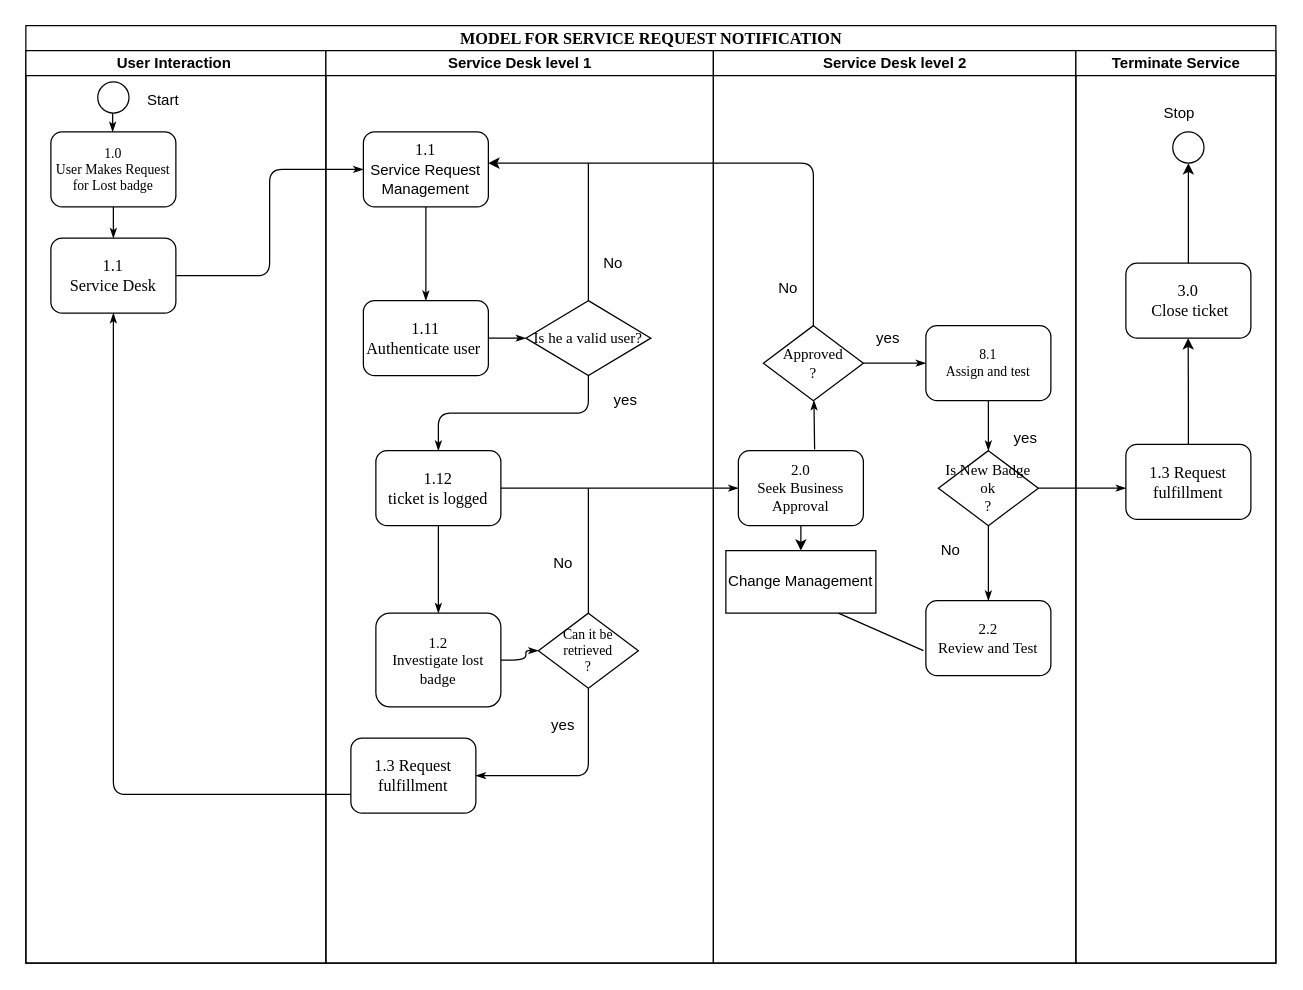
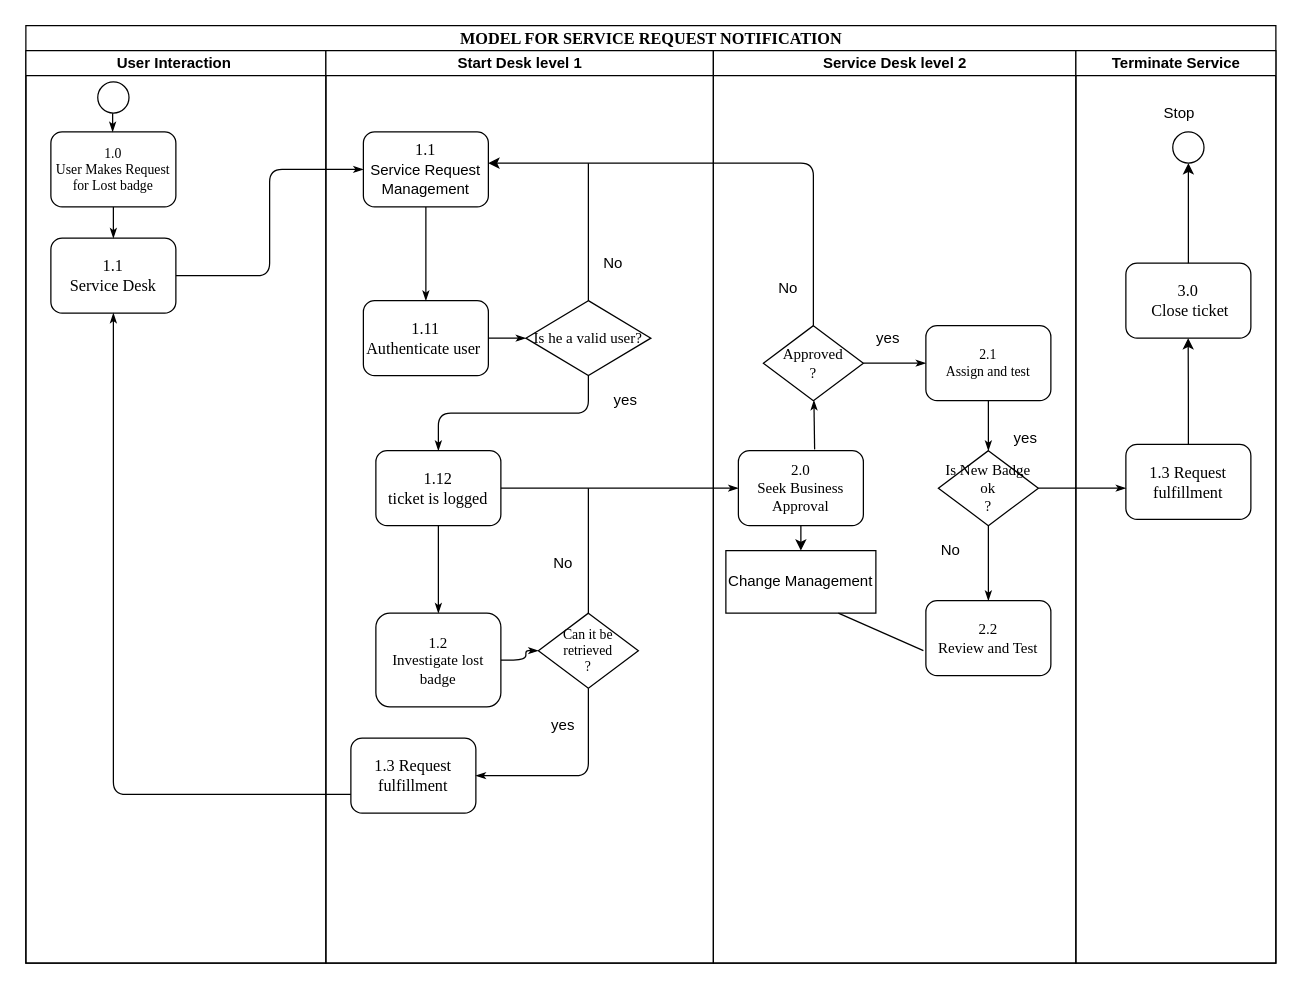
  <mxCell id="0" />
  <mxCell id="1" parent="0" />
  <mxCell id="2" value="&lt;font style=&quot;font-size: 13px&quot;&gt;MODEL FOR SERVICE REQUEST NOTIFICATION&lt;/font&gt;" style="swimlane;html=1;childLayout=stackLayout;startSize=20;rounded=0;shadow=0;labelBackgroundColor=none;strokeWidth=1;fontFamily=Verdana;fontSize=8;align=center;" parent="1" vertex="1"><mxGeometry x="20" y="20" width="1000" height="750" as="geometry" /></mxCell>
  <mxCell id="3" style="edgeStyle=orthogonalEdgeStyle;rounded=1;html=1;labelBackgroundColor=none;startArrow=none;startFill=0;startSize=5;endArrow=classicThin;endFill=1;endSize=5;jettySize=auto;orthogonalLoop=1;strokeWidth=1;fontFamily=Verdana;fontSize=8;exitX=1;exitY=0.5;exitDx=0;exitDy=0;entryX=0;entryY=0.5;entryDx=0;entryDy=0;" parent="2" source="11" target="13" edge="1"><mxGeometry relative="1" as="geometry" /></mxCell>
  <mxCell id="4" style="edgeStyle=orthogonalEdgeStyle;rounded=1;html=1;labelBackgroundColor=none;startArrow=none;startFill=0;startSize=5;endArrow=classicThin;endFill=1;endSize=5;jettySize=auto;orthogonalLoop=1;strokeWidth=1;fontFamily=Verdana;fontSize=8;exitX=0.5;exitY=1;exitDx=0;exitDy=0;" parent="2" source="17" edge="1"><mxGeometry relative="1" as="geometry"><mxPoint x="330" y="340" as="targetPoint" /><Array as="points"><mxPoint x="450" y="310" /><mxPoint x="330" y="310" /></Array></mxGeometry></mxCell>
  <mxCell id="5" style="rounded=1;html=1;labelBackgroundColor=none;startArrow=none;startFill=0;startSize=5;endArrow=classicThin;endFill=1;endSize=5;jettySize=auto;orthogonalLoop=1;strokeWidth=1;fontFamily=Verdana;fontSize=8;entryX=0;entryY=0.5;entryDx=0;entryDy=0;exitX=1;exitY=0.5;exitDx=0;exitDy=0;" parent="2" source="16" target="30" edge="1"><mxGeometry relative="1" as="geometry" /></mxCell>
  <mxCell id="6" value="User Interaction&amp;nbsp;" style="swimlane;html=1;startSize=20;" parent="2" vertex="1"><mxGeometry y="20" width="240" height="730" as="geometry" /></mxCell>
  <mxCell id="7" value="&lt;font style=&quot;font-size: 11px&quot;&gt;1.0&lt;br&gt;User Makes Request for Lost badge&lt;/font&gt;" style="rounded=1;whiteSpace=wrap;html=1;shadow=0;labelBackgroundColor=none;strokeWidth=1;fontFamily=Verdana;fontSize=8;align=center;" parent="6" vertex="1"><mxGeometry x="20" y="65" width="100" height="60" as="geometry" /></mxCell>
  <mxCell id="8" value="" style="ellipse;whiteSpace=wrap;html=1;aspect=fixed;" vertex="1" parent="6"><mxGeometry x="57.5" y="25" width="25" height="25" as="geometry" /></mxCell>
- <mxCell id="9" value="Start" style="text;html=1;strokeColor=none;fillColor=none;align=center;verticalAlign=middle;whiteSpace=wrap;rounded=0;" vertex="1" parent="6"><mxGeometry x="90" y="30" width="40" height="20" as="geometry" /></mxCell>
  <mxCell id="10" style="edgeStyle=orthogonalEdgeStyle;rounded=1;html=1;labelBackgroundColor=none;startArrow=none;startFill=0;startSize=5;endArrow=classicThin;endFill=1;endSize=5;jettySize=auto;orthogonalLoop=1;strokeWidth=1;fontFamily=Verdana;fontSize=8" edge="1" parent="6"><mxGeometry relative="1" as="geometry"><mxPoint x="69.41" y="50" as="sourcePoint" /><mxPoint x="69.41" y="65" as="targetPoint" /></mxGeometry></mxCell>
  <mxCell id="11" value="&lt;font style=&quot;font-size: 13px&quot;&gt;1.1&lt;br&gt;Service Desk&lt;/font&gt;" style="rounded=1;whiteSpace=wrap;html=1;shadow=0;labelBackgroundColor=none;strokeWidth=1;fontFamily=Verdana;fontSize=8;align=center;" vertex="1" parent="6"><mxGeometry x="20" y="150" width="100" height="60" as="geometry" /></mxCell>
- <mxCell id="12" value="Service Desk level 1" style="swimlane;html=1;startSize=20;" parent="2" vertex="1"><mxGeometry x="240" y="20" width="310" height="730" as="geometry" /></mxCell>
+ <mxCell id="12" value="Start Desk level 1" style="swimlane;html=1;startSize=20;" parent="2" vertex="1"><mxGeometry x="240" y="20" width="310" height="730" as="geometry" /></mxCell>
  <mxCell id="13" value="&lt;font style=&quot;font-size: 13px&quot;&gt;1.1&lt;br&gt;&lt;span style=&quot;font-family: &amp;#34;helvetica&amp;#34; ; font-size: 12px&quot;&gt;Service Request Management&lt;/span&gt;&lt;br&gt;&lt;/font&gt;" style="rounded=1;whiteSpace=wrap;html=1;shadow=0;labelBackgroundColor=none;strokeWidth=1;fontFamily=Verdana;fontSize=8;align=center;" parent="12" vertex="1"><mxGeometry x="30" y="65" width="100" height="60" as="geometry" /></mxCell>
  <mxCell id="14" value="&lt;font style=&quot;font-size: 13px&quot;&gt;1.11&lt;br&gt;Authenticate user&amp;nbsp;&lt;br&gt;&lt;/font&gt;" style="rounded=1;whiteSpace=wrap;html=1;shadow=0;labelBackgroundColor=none;strokeWidth=1;fontFamily=Verdana;fontSize=8;align=center;" parent="12" vertex="1"><mxGeometry x="30" y="200" width="100" height="60" as="geometry" /></mxCell>
  <mxCell id="15" style="rounded=1;html=1;labelBackgroundColor=none;startArrow=none;startFill=0;startSize=5;endArrow=classicThin;endFill=1;endSize=5;jettySize=auto;orthogonalLoop=1;strokeWidth=1;fontFamily=Verdana;fontSize=8" parent="12" source="13" target="14" edge="1"><mxGeometry relative="1" as="geometry" /></mxCell>
  <mxCell id="16" value="&lt;span style=&quot;font-size: 13px&quot;&gt;1.12&lt;/span&gt;&lt;br style=&quot;font-size: 13px&quot;&gt;&lt;span style=&quot;font-size: 13px&quot;&gt;ticket is logged&lt;/span&gt;" style="rounded=1;whiteSpace=wrap;html=1;shadow=0;labelBackgroundColor=none;strokeWidth=1;fontFamily=Verdana;fontSize=8;align=center;" parent="12" vertex="1"><mxGeometry x="40" y="320" width="100" height="60" as="geometry" /></mxCell>
  <mxCell id="17" value="&lt;font style=&quot;font-size: 12px&quot;&gt;Is he a valid user?&lt;/font&gt;" style="rhombus;whiteSpace=wrap;html=1;rounded=0;shadow=0;labelBackgroundColor=none;strokeWidth=1;fontFamily=Verdana;fontSize=8;align=center;" vertex="1" parent="12"><mxGeometry x="160" y="200" width="100" height="60" as="geometry" /></mxCell>
  <mxCell id="18" style="edgeStyle=orthogonalEdgeStyle;rounded=1;html=1;labelBackgroundColor=none;startArrow=none;startFill=0;startSize=5;endArrow=classicThin;endFill=1;endSize=5;jettySize=auto;orthogonalLoop=1;strokeWidth=1;fontFamily=Verdana;fontSize=8;entryX=0;entryY=0.5;entryDx=0;entryDy=0;" parent="12" source="14" target="17" edge="1"><mxGeometry relative="1" as="geometry" /></mxCell>
  <mxCell id="19" value="yes" style="text;html=1;strokeColor=none;fillColor=none;align=center;verticalAlign=middle;whiteSpace=wrap;rounded=0;" vertex="1" parent="12"><mxGeometry x="220" y="270" width="40" height="20" as="geometry" /></mxCell>
  <mxCell id="20" value="No" style="text;html=1;strokeColor=none;fillColor=none;align=center;verticalAlign=middle;whiteSpace=wrap;rounded=0;" vertex="1" parent="12"><mxGeometry x="210" y="160" width="40" height="20" as="geometry" /></mxCell>
  <mxCell id="21" style="rounded=1;html=1;labelBackgroundColor=none;startArrow=none;startFill=0;startSize=5;endArrow=classicThin;endFill=1;endSize=5;jettySize=auto;orthogonalLoop=1;strokeWidth=1;fontFamily=Verdana;fontSize=8;exitX=0.5;exitY=1;exitDx=0;exitDy=0;entryX=0.5;entryY=0;entryDx=0;entryDy=0;" parent="12" source="16" target="22" edge="1"><mxGeometry relative="1" as="geometry"><Array as="points" /><mxPoint x="430" y="590" as="sourcePoint" /><mxPoint x="130" y="430" as="targetPoint" /></mxGeometry></mxCell>
  <mxCell id="22" value="&lt;font style=&quot;font-size: 12px&quot;&gt;1.2&lt;br&gt;Investigate lost badge&lt;/font&gt;" style="rounded=1;whiteSpace=wrap;html=1;shadow=0;labelBackgroundColor=none;strokeWidth=1;fontFamily=Verdana;fontSize=8;align=center;" parent="12" vertex="1"><mxGeometry x="40" y="450" width="100" height="75" as="geometry" /></mxCell>
  <mxCell id="23" value="&lt;font style=&quot;font-size: 11px&quot;&gt;Can it be retrieved&lt;br&gt;?&lt;/font&gt;" style="rhombus;whiteSpace=wrap;html=1;rounded=0;shadow=0;labelBackgroundColor=none;strokeWidth=1;fontFamily=Verdana;fontSize=8;align=center;" parent="12" vertex="1"><mxGeometry x="170" y="450" width="80" height="60" as="geometry" /></mxCell>
  <mxCell id="24" style="edgeStyle=orthogonalEdgeStyle;rounded=1;html=1;labelBackgroundColor=none;startArrow=none;startFill=0;startSize=5;endArrow=classicThin;endFill=1;endSize=5;jettySize=auto;orthogonalLoop=1;strokeWidth=1;fontFamily=Verdana;fontSize=8;entryX=0;entryY=0.5;entryDx=0;entryDy=0;" parent="12" source="22" target="23" edge="1"><mxGeometry relative="1" as="geometry" /></mxCell>
  <mxCell id="25" value="&lt;font style=&quot;font-size: 13px&quot;&gt;1.3 Request fulfillment&lt;/font&gt;" style="rounded=1;whiteSpace=wrap;html=1;shadow=0;labelBackgroundColor=none;strokeWidth=1;fontFamily=Verdana;fontSize=8;align=center;" parent="12" vertex="1"><mxGeometry x="20" y="550" width="100" height="60" as="geometry" /></mxCell>
  <mxCell id="26" style="edgeStyle=orthogonalEdgeStyle;rounded=1;html=1;labelBackgroundColor=none;startArrow=none;startFill=0;startSize=5;endArrow=classicThin;endFill=1;endSize=5;jettySize=auto;orthogonalLoop=1;strokeWidth=1;fontFamily=Verdana;fontSize=8;exitX=0.5;exitY=1;exitDx=0;exitDy=0;entryX=1;entryY=0.5;entryDx=0;entryDy=0;" parent="12" source="23" target="25" edge="1"><mxGeometry relative="1" as="geometry"><mxPoint x="70" y="600" as="sourcePoint" /><mxPoint x="-110" y="540" as="targetPoint" /><Array as="points"><mxPoint x="210" y="580" /></Array></mxGeometry></mxCell>
  <mxCell id="27" value="yes" style="text;html=1;strokeColor=none;fillColor=none;align=center;verticalAlign=middle;whiteSpace=wrap;rounded=0;" vertex="1" parent="12"><mxGeometry x="170" y="530" width="40" height="20" as="geometry" /></mxCell>
  <mxCell id="28" value="No" style="text;html=1;strokeColor=none;fillColor=none;align=center;verticalAlign=middle;whiteSpace=wrap;rounded=0;" vertex="1" parent="12"><mxGeometry x="170" y="400" width="40" height="20" as="geometry" /></mxCell>
  <mxCell id="29" value="Service Desk level 2" style="swimlane;html=1;startSize=20;" parent="2" vertex="1"><mxGeometry x="550" y="20" width="290" height="730" as="geometry" /></mxCell>
  <mxCell id="30" value="&lt;font style=&quot;font-size: 12px&quot;&gt;2.0&lt;br&gt;Seek Business&lt;br&gt;Approval&lt;/font&gt;" style="rounded=1;whiteSpace=wrap;html=1;shadow=0;labelBackgroundColor=none;strokeWidth=1;fontFamily=Verdana;fontSize=8;align=center;" parent="29" vertex="1"><mxGeometry x="20" y="320" width="100" height="60" as="geometry" /></mxCell>
  <mxCell id="31" value="&lt;font style=&quot;font-size: 12px&quot;&gt;&lt;font style=&quot;font-size: 12px&quot;&gt;Approved&lt;br&gt;&lt;/font&gt;?&lt;/font&gt;" style="rhombus;whiteSpace=wrap;html=1;rounded=0;shadow=0;labelBackgroundColor=none;strokeWidth=1;fontFamily=Verdana;fontSize=8;align=center;" parent="29" vertex="1"><mxGeometry x="40" y="220" width="80" height="60" as="geometry" /></mxCell>
  <mxCell id="32" style="rounded=1;html=1;labelBackgroundColor=none;startArrow=none;startFill=0;startSize=5;endArrow=classicThin;endFill=1;endSize=5;jettySize=auto;orthogonalLoop=1;strokeWidth=1;fontFamily=Verdana;fontSize=8;" parent="29" target="31" edge="1"><mxGeometry relative="1" as="geometry"><mxPoint x="81" y="319" as="sourcePoint" /></mxGeometry></mxCell>
  <mxCell id="33" value="Change Management" style="rounded=0;whiteSpace=wrap;html=1;" vertex="1" parent="29"><mxGeometry x="10" y="400" width="120" height="50" as="geometry" /></mxCell>
  <mxCell id="34" value="" style="endArrow=classic;html=1;entryX=0.5;entryY=0;entryDx=0;entryDy=0;" edge="1" parent="29" source="30" target="33"><mxGeometry width="50" height="50" relative="1" as="geometry"><mxPoint x="-110" y="410" as="sourcePoint" /><mxPoint x="-60" y="360" as="targetPoint" /></mxGeometry></mxCell>
  <mxCell id="35" value="yes" style="text;html=1;strokeColor=none;fillColor=none;align=center;verticalAlign=middle;whiteSpace=wrap;rounded=0;" vertex="1" parent="29"><mxGeometry x="120" y="220" width="40" height="20" as="geometry" /></mxCell>
  <mxCell id="36" value="No" style="text;html=1;strokeColor=none;fillColor=none;align=center;verticalAlign=middle;whiteSpace=wrap;rounded=0;" vertex="1" parent="29"><mxGeometry x="40" y="180" width="40" height="20" as="geometry" /></mxCell>
- <mxCell id="37" value="&lt;font style=&quot;font-size: 11px&quot;&gt;8.1&lt;br&gt;Assign and test&lt;/font&gt;" style="rounded=1;whiteSpace=wrap;html=1;shadow=0;labelBackgroundColor=none;strokeWidth=1;fontFamily=Verdana;fontSize=8;align=center;" parent="29" vertex="1"><mxGeometry x="170" y="220" width="100" height="60" as="geometry" /></mxCell>
+ <mxCell id="37" value="&lt;font style=&quot;font-size: 11px&quot;&gt;2.1&lt;br&gt;Assign and test&lt;/font&gt;" style="rounded=1;whiteSpace=wrap;html=1;shadow=0;labelBackgroundColor=none;strokeWidth=1;fontFamily=Verdana;fontSize=8;align=center;" parent="29" vertex="1"><mxGeometry x="170" y="220" width="100" height="60" as="geometry" /></mxCell>
  <mxCell id="38" style="edgeStyle=orthogonalEdgeStyle;rounded=1;html=1;labelBackgroundColor=none;startArrow=none;startFill=0;startSize=5;endArrow=classicThin;endFill=1;endSize=5;jettySize=auto;orthogonalLoop=1;strokeWidth=1;fontFamily=Verdana;fontSize=8" parent="29" source="31" target="37" edge="1"><mxGeometry relative="1" as="geometry" /></mxCell>
  <mxCell id="39" value="&lt;font style=&quot;font-size: 12px&quot;&gt;Is New Badge ok&lt;br&gt;?&lt;/font&gt;" style="rhombus;whiteSpace=wrap;html=1;rounded=0;shadow=0;labelBackgroundColor=none;strokeWidth=1;fontFamily=Verdana;fontSize=8;align=center;" parent="29" vertex="1"><mxGeometry x="180" y="320" width="80" height="60" as="geometry" /></mxCell>
  <mxCell id="40" style="edgeStyle=orthogonalEdgeStyle;rounded=1;html=1;labelBackgroundColor=none;startArrow=none;startFill=0;startSize=5;endArrow=classicThin;endFill=1;endSize=5;jettySize=auto;orthogonalLoop=1;strokeColor=#000000;strokeWidth=1;fontFamily=Verdana;fontSize=8;fontColor=#000000;" parent="29" source="37" target="39" edge="1"><mxGeometry relative="1" as="geometry" /></mxCell>
  <mxCell id="41" value="&lt;font style=&quot;font-size: 12px&quot;&gt;2.2&lt;br&gt;Review and Test&lt;/font&gt;" style="rounded=1;whiteSpace=wrap;html=1;shadow=0;labelBackgroundColor=none;strokeWidth=1;fontFamily=Verdana;fontSize=8;align=center;" parent="29" vertex="1"><mxGeometry x="170" y="440" width="100" height="60" as="geometry" /></mxCell>
  <mxCell id="42" style="edgeStyle=orthogonalEdgeStyle;rounded=1;html=1;labelBackgroundColor=none;startArrow=none;startFill=0;startSize=5;endArrow=classicThin;endFill=1;endSize=5;jettySize=auto;orthogonalLoop=1;strokeWidth=1;fontFamily=Verdana;fontSize=8" parent="29" source="39" target="41" edge="1"><mxGeometry relative="1" as="geometry" /></mxCell>
  <mxCell id="43" value="yes" style="text;html=1;strokeColor=none;fillColor=none;align=center;verticalAlign=middle;whiteSpace=wrap;rounded=0;" vertex="1" parent="29"><mxGeometry x="230" y="300" width="40" height="20" as="geometry" /></mxCell>
  <mxCell id="44" value="No" style="text;html=1;strokeColor=none;fillColor=none;align=center;verticalAlign=middle;whiteSpace=wrap;rounded=0;" vertex="1" parent="29"><mxGeometry x="170" y="390" width="40" height="20" as="geometry" /></mxCell>
  <mxCell id="45" value="" style="endArrow=none;html=1;entryX=0.667;entryY=0;entryDx=0;entryDy=0;entryPerimeter=0;exitX=0.75;exitY=1;exitDx=0;exitDy=0;" edge="1" parent="29" source="33"><mxGeometry width="50" height="50" relative="1" as="geometry"><mxPoint x="160.004" y="460.0" as="sourcePoint" /><mxPoint x="168.02" y="480.0" as="targetPoint" /></mxGeometry></mxCell>
  <mxCell id="46" value="Terminate Service" style="swimlane;html=1;startSize=20;" parent="2" vertex="1"><mxGeometry x="840" y="20" width="160" height="730" as="geometry" /></mxCell>
  <mxCell id="47" value="&lt;font style=&quot;font-size: 13px&quot;&gt;1.3 Request fulfillment&lt;/font&gt;" style="rounded=1;whiteSpace=wrap;html=1;shadow=0;labelBackgroundColor=none;strokeWidth=1;fontFamily=Verdana;fontSize=8;align=center;" vertex="1" parent="46"><mxGeometry x="40" y="315" width="100" height="60" as="geometry" /></mxCell>
  <mxCell id="48" value="" style="ellipse;whiteSpace=wrap;html=1;aspect=fixed;" vertex="1" parent="46"><mxGeometry x="77.5" y="65" width="25" height="25" as="geometry" /></mxCell>
  <mxCell id="49" value="Stop" style="text;html=1;strokeColor=none;fillColor=none;align=center;verticalAlign=middle;whiteSpace=wrap;rounded=0;" vertex="1" parent="46"><mxGeometry x="62.5" y="40" width="40" height="20" as="geometry" /></mxCell>
  <mxCell id="50" value="&lt;font style=&quot;font-size: 13px&quot;&gt;3.0&lt;br&gt;&amp;nbsp;Close ticket&lt;/font&gt;" style="rounded=1;whiteSpace=wrap;html=1;shadow=0;labelBackgroundColor=none;strokeWidth=1;fontFamily=Verdana;fontSize=8;align=center;" vertex="1" parent="46"><mxGeometry x="40" y="170" width="100" height="60" as="geometry" /></mxCell>
  <mxCell id="51" value="" style="endArrow=classic;html=1;edgeStyle=orthogonalEdgeStyle;exitX=0.5;exitY=0;exitDx=0;exitDy=0;" edge="1" parent="46" source="47"><mxGeometry width="50" height="50" relative="1" as="geometry"><mxPoint x="90" y="310" as="sourcePoint" /><mxPoint x="89.82" y="230" as="targetPoint" /><Array as="points" /></mxGeometry></mxCell>
  <mxCell id="52" value="" style="endArrow=classic;html=1;exitX=0.5;exitY=0;exitDx=0;exitDy=0;edgeStyle=orthogonalEdgeStyle;" edge="1" parent="2" source="31"><mxGeometry width="50" height="50" relative="1" as="geometry"><mxPoint x="410" y="190" as="sourcePoint" /><mxPoint x="370" y="110" as="targetPoint" /><Array as="points"><mxPoint x="630" y="110" /><mxPoint x="370" y="110" /></Array></mxGeometry></mxCell>
  <mxCell id="53" style="rounded=1;html=1;labelBackgroundColor=none;startArrow=none;startFill=0;startSize=5;endArrow=classicThin;endFill=1;endSize=5;jettySize=auto;orthogonalLoop=1;strokeWidth=1;fontFamily=Verdana;fontSize=8;exitX=0;exitY=0.75;exitDx=0;exitDy=0;edgeStyle=orthogonalEdgeStyle;entryX=0.5;entryY=1;entryDx=0;entryDy=0;" edge="1" parent="2" source="25" target="11"><mxGeometry relative="1" as="geometry"><mxPoint x="460" y="540.0" as="sourcePoint" /><mxPoint x="70" y="240" as="targetPoint" /></mxGeometry></mxCell>
  <mxCell id="54" value="" style="endArrow=none;html=1;exitX=0.5;exitY=0;exitDx=0;exitDy=0;" edge="1" parent="1" source="17"><mxGeometry width="50" height="50" relative="1" as="geometry"><mxPoint x="460" y="440" as="sourcePoint" /><mxPoint x="470" y="130" as="targetPoint" /></mxGeometry></mxCell>
  <mxCell id="55" value="" style="endArrow=none;html=1;exitX=0.5;exitY=0;exitDx=0;exitDy=0;" edge="1" parent="1" source="23"><mxGeometry width="50" height="50" relative="1" as="geometry"><mxPoint x="470" y="480" as="sourcePoint" /><mxPoint x="470" y="390" as="targetPoint" /></mxGeometry></mxCell>
  <mxCell id="56" style="rounded=1;html=1;labelBackgroundColor=none;startArrow=none;startFill=0;startSize=5;endArrow=classicThin;endFill=1;endSize=5;jettySize=auto;orthogonalLoop=1;strokeWidth=1;fontFamily=Verdana;fontSize=8;exitX=0.5;exitY=1;exitDx=0;exitDy=0;" edge="1" parent="1" source="7"><mxGeometry relative="1" as="geometry"><mxPoint x="350" y="175" as="sourcePoint" /><mxPoint x="90" y="190" as="targetPoint" /><Array as="points"><mxPoint x="90" y="190" /></Array></mxGeometry></mxCell>
  <mxCell id="57" style="edgeStyle=orthogonalEdgeStyle;rounded=1;html=1;labelBackgroundColor=none;startArrow=none;startFill=0;startSize=5;endArrow=classicThin;endFill=1;endSize=5;jettySize=auto;orthogonalLoop=1;strokeWidth=1;fontFamily=Verdana;fontSize=8;exitX=1;exitY=0.5;exitDx=0;exitDy=0;" edge="1" parent="1" source="39"><mxGeometry relative="1" as="geometry"><mxPoint x="700" y="300" as="sourcePoint" /><mxPoint x="900" y="390" as="targetPoint" /></mxGeometry></mxCell>
  <mxCell id="58" value="" style="endArrow=classic;html=1;edgeStyle=orthogonalEdgeStyle;" edge="1" parent="1"><mxGeometry width="50" height="50" relative="1" as="geometry"><mxPoint x="950" y="210" as="sourcePoint" /><mxPoint x="950" y="130" as="targetPoint" /><Array as="points"><mxPoint x="950" y="140" /></Array></mxGeometry></mxCell>
